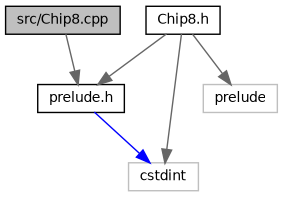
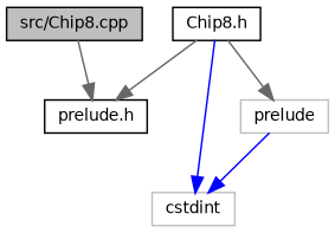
  digraph {
    node [color=black fillcolor=white fontname=Helvetica fontsize=10 shape=record style=filled]
    edge [color=gray40 fontname=Helvetica fontsize=10 labelfontname=Helvetica labelfontsize=10 style=solid]
    n1 [fillcolor=grey75 fontcolor=black height=0.2 label="src/Chip8.cpp" width=0.4]
    n2 [height=0.2 label="prelude.h" width=0.4]
    n3 [height=0.2 label="Chip8.h" width=0.4]
    n4 [color=grey75 height=0.2 label=cstdint width=0.4]
    n5 [color=grey75 height=0.2 label=prelude width=0.4]
    n1 -> n2
-   n2 -> n4 [color=blue]
+   n5 -> n4 [color=blue]
    n3 -> n2
-   n3 -> n4
+   n3 -> n4 [color=blue]
    n3 -> n5
  }
